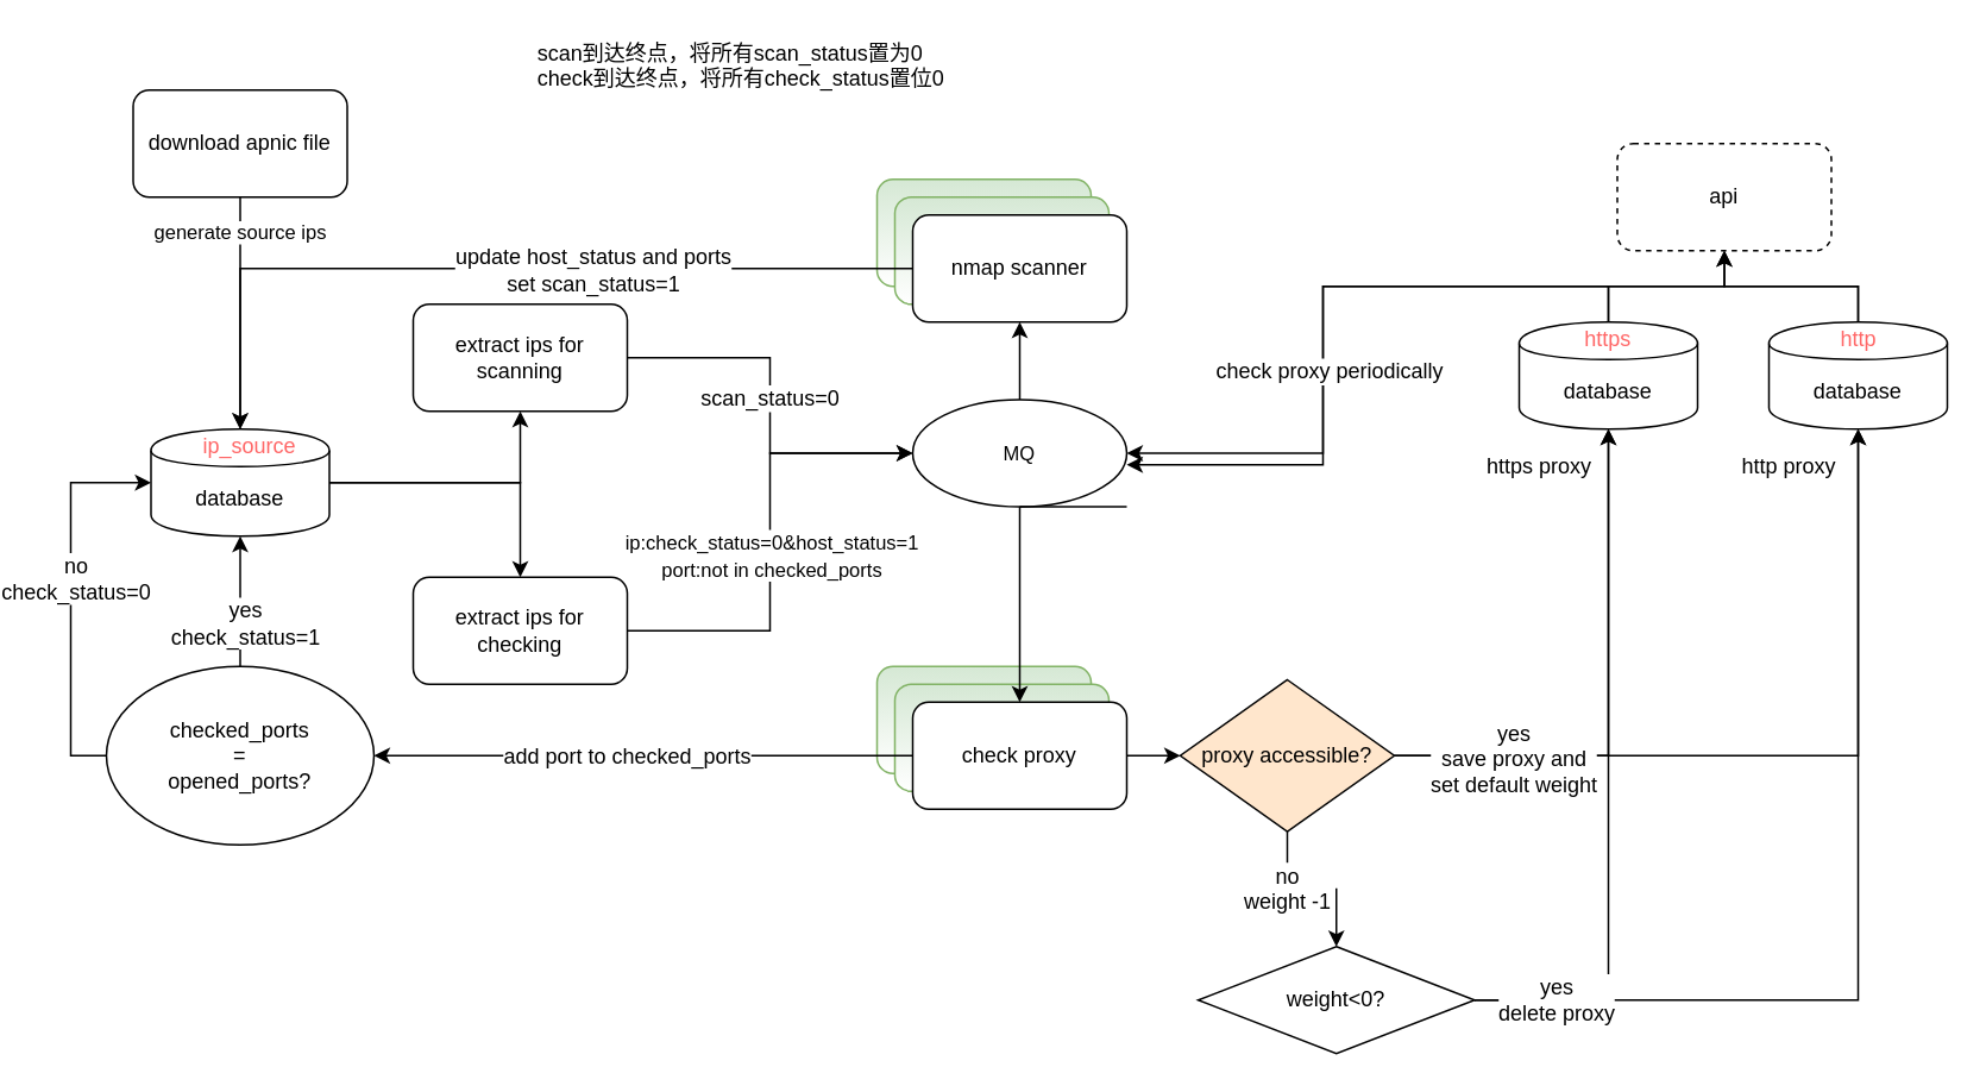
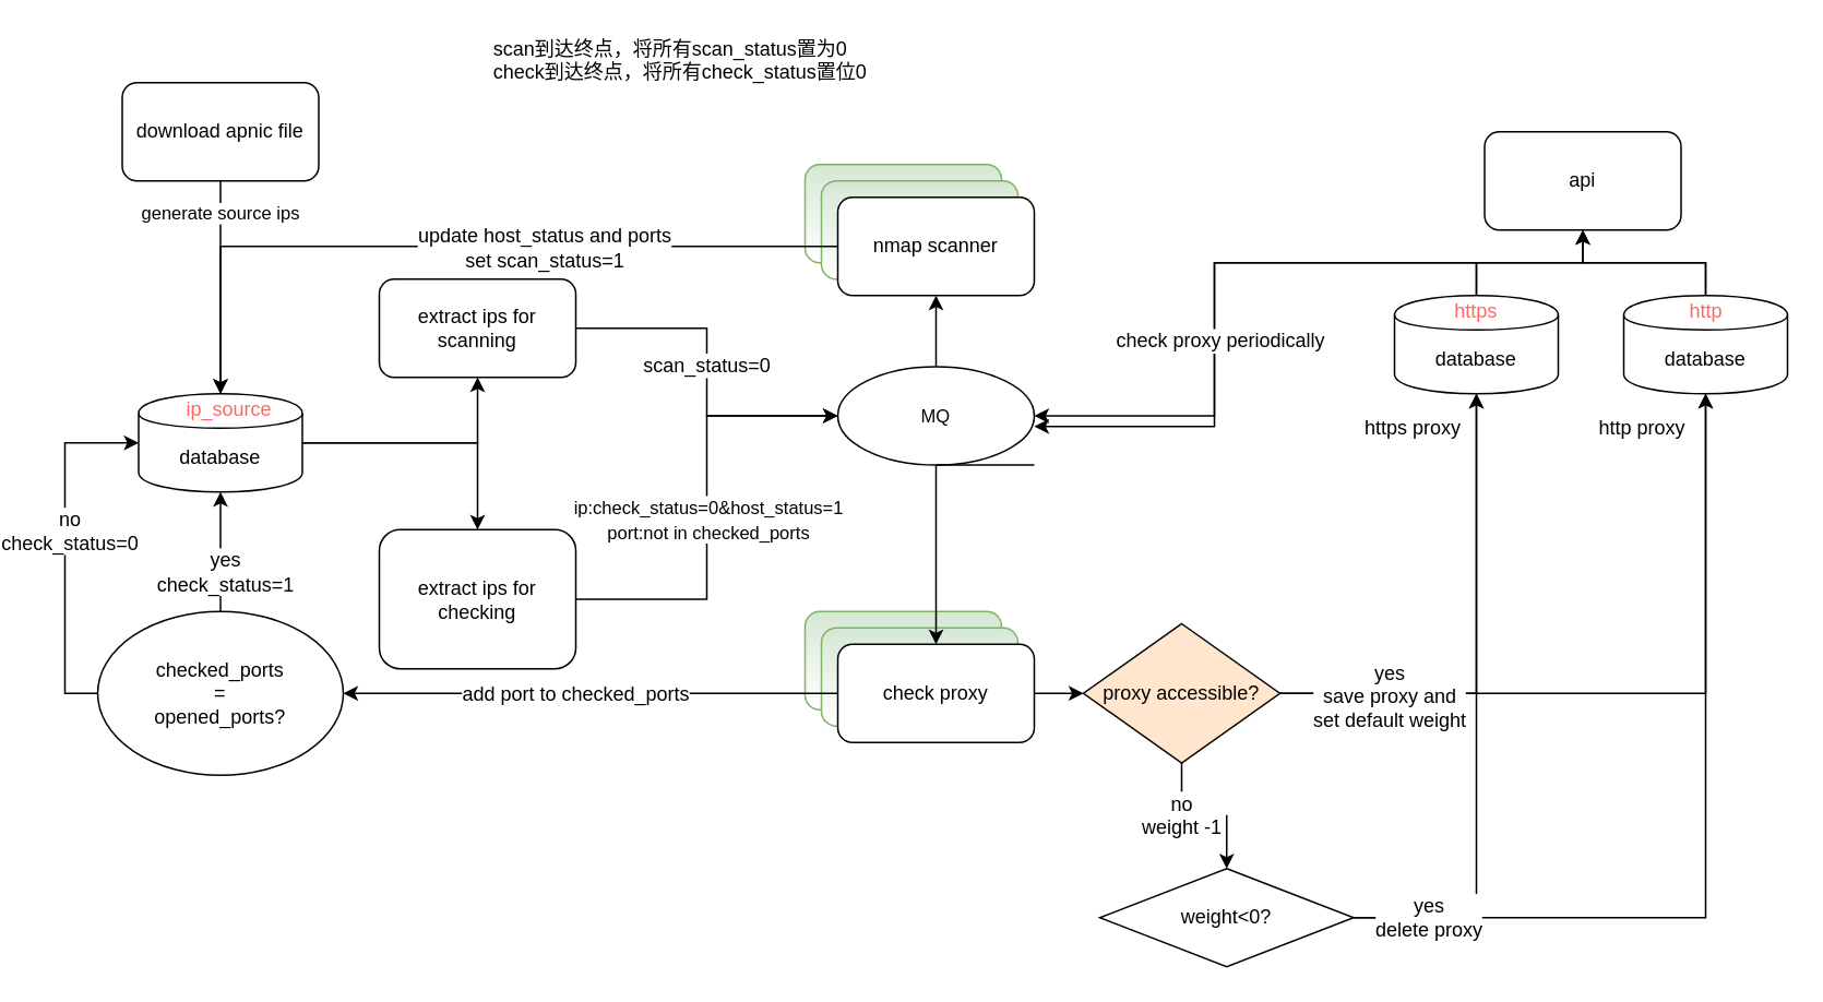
  <mxCell id="0" />
  <mxCell id="1" parent="0" />
  <mxCell id="2" style="edgeStyle=orthogonalEdgeStyle;rounded=0;orthogonalLoop=1;jettySize=auto;html=1;" parent="1" source="9" target="49" edge="1"><mxGeometry relative="1" as="geometry" /></mxCell>
  <mxCell id="3" value="http proxy" style="text;html=1;resizable=0;points=[];align=center;verticalAlign=middle;labelBackgroundColor=#ffffff;" parent="2" vertex="1" connectable="0"><mxGeometry x="0.536" relative="1" as="geometry"><mxPoint x="-40" y="-83" as="offset" /></mxGeometry></mxCell>
  <mxCell id="4" style="edgeStyle=orthogonalEdgeStyle;rounded=0;orthogonalLoop=1;jettySize=auto;html=1;" parent="1" source="9" target="52" edge="1"><mxGeometry relative="1" as="geometry" /></mxCell>
  <mxCell id="5" value="yes&lt;br&gt;save proxy and&lt;br&gt;set default weight" style="text;html=1;resizable=0;points=[];align=center;verticalAlign=middle;labelBackgroundColor=#ffffff;" parent="4" vertex="1" connectable="0"><mxGeometry x="-0.564" y="-1" relative="1" as="geometry"><mxPoint as="offset" /></mxGeometry></mxCell>
  <mxCell id="6" value="https proxy" style="text;html=1;resizable=0;points=[];align=center;verticalAlign=middle;labelBackgroundColor=#ffffff;" parent="4" vertex="1" connectable="0"><mxGeometry x="0.51" relative="1" as="geometry"><mxPoint x="-40" y="-54" as="offset" /></mxGeometry></mxCell>
  <mxCell id="7" style="edgeStyle=orthogonalEdgeStyle;rounded=0;orthogonalLoop=1;jettySize=auto;html=1;exitX=0.5;exitY=1;exitDx=0;exitDy=0;" parent="1" source="9" target="63" edge="1"><mxGeometry relative="1" as="geometry"><mxPoint x="682" y="520" as="targetPoint" /></mxGeometry></mxCell>
  <mxCell id="8" value="no&#10;weight -1" style="text;resizable=0;points=[];align=center;verticalAlign=middle;labelBackgroundColor=#ffffff;" parent="7" vertex="1" connectable="0"><mxGeometry x="-0.566" y="-2" relative="1" as="geometry"><mxPoint x="2" y="11" as="offset" /></mxGeometry></mxCell>
  <mxCell id="9" value="proxy&amp;nbsp;accessible?" style="rhombus;whiteSpace=wrap;html=1;fillColor=#ffe6cc;" parent="1" vertex="1"><mxGeometry x="622" y="380.5" width="120" height="85" as="geometry" /></mxCell>
  <mxCell id="10" value="generate source ips" style="edgeStyle=orthogonalEdgeStyle;rounded=0;orthogonalLoop=1;jettySize=auto;html=1;" parent="1" source="16" target="12" edge="1"><mxGeometry x="-0.692" relative="1" as="geometry"><mxPoint x="-143" y="240" as="sourcePoint" /><mxPoint x="-8" y="210" as="targetPoint" /><mxPoint as="offset" /></mxGeometry></mxCell>
  <mxCell id="11" value="" style="group" parent="1" vertex="1" connectable="0"><mxGeometry x="45" y="240" width="100" height="60" as="geometry" /></mxCell>
  <mxCell id="12" value="database" style="shape=cylinder;whiteSpace=wrap;html=1;boundedLbl=1;backgroundOutline=1;" parent="11" vertex="1"><mxGeometry width="100" height="60" as="geometry" /></mxCell>
  <mxCell id="13" value="ip_source" style="text;html=1;resizable=0;points=[];autosize=1;align=center;verticalAlign=top;spacingTop=-4;labelBackgroundColor=none;fontColor=#FF6666;fillColor=none;gradientColor=none;strokeColor=none;rounded=0;glass=0;comic=0;shadow=0;" parent="11" vertex="1"><mxGeometry x="20" width="70" height="20" as="geometry" /></mxCell>
  <mxCell id="14" style="edgeStyle=orthogonalEdgeStyle;rounded=0;orthogonalLoop=1;jettySize=auto;html=1;fontColor=#000000;" parent="1" source="15" target="36" edge="1"><mxGeometry relative="1" as="geometry" /></mxCell>
  <mxCell id="15" value="&lt;span style=&quot;font-size: 11px ; background-color: rgb(255 , 255 , 255)&quot;&gt;MQ&lt;/span&gt;" style="strokeWidth=1;html=1;shape=mxgraph.flowchart.sequential_data;whiteSpace=wrap;shadow=0;fontFamily=Helvetica;fontSize=12;fontColor=#000000;align=center;strokeColor=#000000;fontStyle=0;fillColor=#ffffff;gradientColor=none;" parent="1" vertex="1"><mxGeometry x="472" y="223.5" width="120" height="60" as="geometry" /></mxCell>
  <mxCell id="16" value="download apnic file" style="rounded=1;whiteSpace=wrap;html=1;shadow=0;glass=0;comic=0;labelBackgroundColor=none;strokeColor=#000000;fillColor=none;gradientColor=none;fontColor=#000000;align=center;" parent="1" vertex="1"><mxGeometry x="35" y="50" width="120" height="60" as="geometry" /></mxCell>
  <mxCell id="17" style="edgeStyle=orthogonalEdgeStyle;rounded=0;orthogonalLoop=1;jettySize=auto;html=1;fontColor=#000000;entryX=0;entryY=0.5;entryDx=0;entryDy=0;entryPerimeter=0;" parent="1" source="19" target="15" edge="1"><mxGeometry relative="1" as="geometry" /></mxCell>
  <mxCell id="18" value="scan_status=0" style="text;html=1;resizable=0;points=[];align=center;verticalAlign=middle;labelBackgroundColor=#ffffff;fontColor=#000000;" parent="17" vertex="1" connectable="0"><mxGeometry x="-0.525" y="3" relative="1" as="geometry"><mxPoint x="28" y="25" as="offset" /></mxGeometry></mxCell>
  <mxCell id="19" value="extract ips for scanning" style="rounded=1;whiteSpace=wrap;html=1;shadow=0;glass=0;comic=0;labelBackgroundColor=none;strokeColor=#000000;fillColor=none;gradientColor=none;fontColor=#000000;align=center;" parent="1" vertex="1"><mxGeometry x="192" y="170" width="120" height="60" as="geometry" /></mxCell>
  <mxCell id="20" style="edgeStyle=orthogonalEdgeStyle;rounded=0;orthogonalLoop=1;jettySize=auto;html=1;fontColor=#000000;" parent="1" source="12" target="23" edge="1"><mxGeometry relative="1" as="geometry"><mxPoint x="223.5" y="353" as="targetPoint" /></mxGeometry></mxCell>
  <mxCell id="21" style="edgeStyle=orthogonalEdgeStyle;rounded=0;orthogonalLoop=1;jettySize=auto;html=1;fontColor=#000000;entryX=0;entryY=0.5;entryDx=0;entryDy=0;entryPerimeter=0;" parent="1" source="23" target="15" edge="1"><mxGeometry relative="1" as="geometry" /></mxCell>
  <mxCell id="22" value="&lt;span style=&quot;font-size: 11px&quot;&gt;ip:check_status=0&amp;amp;&lt;/span&gt;&lt;span style=&quot;font-size: 11px&quot;&gt;host_status=1&lt;br&gt;port:not in checked_ports&lt;br&gt;&lt;/span&gt;" style="text;html=1;resizable=0;points=[];align=center;verticalAlign=middle;labelBackgroundColor=#ffffff;fontColor=#000000;" parent="21" vertex="1" connectable="0"><mxGeometry x="-0.15" relative="1" as="geometry"><mxPoint y="-13" as="offset" /></mxGeometry></mxCell>
- <mxCell id="23" value="extract ips for checking" style="rounded=1;whiteSpace=wrap;html=1;shadow=0;glass=0;comic=0;labelBackgroundColor=none;strokeColor=#000000;fillColor=none;gradientColor=none;fontColor=#000000;align=center;" parent="1" vertex="1"><mxGeometry x="192" y="323" width="120" height="60" as="geometry" /></mxCell>
+ <mxCell id="23" value="extract ips for checking" style="rounded=1;whiteSpace=wrap;html=1;shadow=0;glass=0;comic=0;labelBackgroundColor=none;strokeColor=#000000;fillColor=none;gradientColor=none;fontColor=#000000;align=center;" parent="1" vertex="1"><mxGeometry x="192" y="323" width="120" height="85" as="geometry" /></mxCell>
  <mxCell id="24" style="edgeStyle=orthogonalEdgeStyle;rounded=0;orthogonalLoop=1;jettySize=auto;html=1;fontColor=#000000;" parent="1" source="28" target="12" edge="1"><mxGeometry relative="1" as="geometry" /></mxCell>
  <mxCell id="25" value="yes&lt;br&gt;check_status=1" style="text;html=1;resizable=0;points=[];align=center;verticalAlign=middle;labelBackgroundColor=#ffffff;fontColor=#000000;" parent="24" vertex="1" connectable="0"><mxGeometry x="-0.302" y="-2" relative="1" as="geometry"><mxPoint as="offset" /></mxGeometry></mxCell>
  <mxCell id="26" style="edgeStyle=orthogonalEdgeStyle;rounded=0;orthogonalLoop=1;jettySize=auto;html=1;exitX=0;exitY=0.5;exitDx=0;exitDy=0;entryX=0;entryY=0.5;entryDx=0;entryDy=0;" parent="1" source="28" target="12" edge="1"><mxGeometry relative="1" as="geometry"><mxPoint x="2" y="292" as="targetPoint" /></mxGeometry></mxCell>
  <mxCell id="27" value="no&lt;br&gt;check_status=0" style="text;html=1;resizable=0;points=[];align=center;verticalAlign=middle;labelBackgroundColor=#ffffff;" parent="26" vertex="1" connectable="0"><mxGeometry x="-0.106" relative="1" as="geometry"><mxPoint x="2" y="-23" as="offset" /></mxGeometry></mxCell>
  <mxCell id="28" value="&lt;span style=&quot;background-color: rgb(255 , 255 , 255)&quot;&gt;checked_ports&lt;br&gt;=&lt;br&gt;opened_ports?&lt;/span&gt;" style="ellipse;whiteSpace=wrap;html=1;shadow=0;glass=0;comic=0;labelBackgroundColor=none;strokeColor=#000000;fillColor=none;gradientColor=none;fontColor=#000000;align=center;" parent="1" vertex="1"><mxGeometry x="20" y="373" width="150" height="100" as="geometry" /></mxCell>
  <mxCell id="29" style="edgeStyle=orthogonalEdgeStyle;rounded=0;orthogonalLoop=1;jettySize=auto;html=1;fontColor=#000000;" parent="1" source="44" target="9" edge="1"><mxGeometry relative="1" as="geometry"><mxPoint x="532" y="469.5" as="sourcePoint" /></mxGeometry></mxCell>
  <mxCell id="30" style="edgeStyle=orthogonalEdgeStyle;rounded=0;orthogonalLoop=1;jettySize=auto;html=1;fontColor=#000000;" parent="1" source="12" target="19" edge="1"><mxGeometry relative="1" as="geometry" /></mxCell>
  <mxCell id="31" value="" style="group" parent="1" vertex="1" connectable="0"><mxGeometry x="452" y="100" width="140" height="80" as="geometry" /></mxCell>
  <mxCell id="32" value="" style="group" parent="31" vertex="1" connectable="0"><mxGeometry width="140" height="80" as="geometry" /></mxCell>
  <mxCell id="33" value="" style="group" parent="32" vertex="1" connectable="0"><mxGeometry width="140" height="80" as="geometry" /></mxCell>
  <mxCell id="34" value="" style="rounded=1;whiteSpace=wrap;html=1;shadow=0;glass=0;comic=0;labelBackgroundColor=none;strokeColor=#82b366;fillColor=#d5e8d4;align=center;gradientColor=#ffffff;" parent="33" vertex="1"><mxGeometry width="120" height="60" as="geometry" /></mxCell>
  <mxCell id="35" value="" style="rounded=1;whiteSpace=wrap;html=1;shadow=0;glass=0;comic=0;labelBackgroundColor=none;strokeColor=#82b366;fillColor=#d5e8d4;align=center;gradientColor=#ffffff;" parent="33" vertex="1"><mxGeometry x="10" y="10" width="120" height="60" as="geometry" /></mxCell>
  <mxCell id="36" value="nmap scanner" style="rounded=1;whiteSpace=wrap;html=1;shadow=0;glass=0;comic=0;labelBackgroundColor=none;align=center;" parent="33" vertex="1"><mxGeometry x="20" y="20" width="120" height="60" as="geometry" /></mxCell>
  <mxCell id="37" style="edgeStyle=orthogonalEdgeStyle;rounded=0;orthogonalLoop=1;jettySize=auto;html=1;fontColor=#000000;" parent="1" source="36" target="12" edge="1"><mxGeometry relative="1" as="geometry"><mxPoint x="442" y="110" as="sourcePoint" /></mxGeometry></mxCell>
  <mxCell id="38" value="update host_status and ports&lt;br&gt;set scan_status=1" style="text;html=1;resizable=0;points=[];align=center;verticalAlign=middle;labelBackgroundColor=#ffffff;fontColor=#000000;" parent="37" vertex="1" connectable="0"><mxGeometry x="-0.231" relative="1" as="geometry"><mxPoint as="offset" /></mxGeometry></mxCell>
  <mxCell id="39" value="" style="group" parent="1" vertex="1" connectable="0"><mxGeometry x="452" y="373" width="140" height="80" as="geometry" /></mxCell>
  <mxCell id="40" value="" style="group" parent="39" vertex="1" connectable="0"><mxGeometry width="140" height="80" as="geometry" /></mxCell>
  <mxCell id="41" value="" style="group" parent="40" vertex="1" connectable="0"><mxGeometry width="140" height="80" as="geometry" /></mxCell>
  <mxCell id="42" value="" style="rounded=1;whiteSpace=wrap;html=1;shadow=0;glass=0;comic=0;labelBackgroundColor=none;strokeColor=#82b366;fillColor=#d5e8d4;align=center;gradientColor=#ffffff;" parent="41" vertex="1"><mxGeometry width="120" height="60" as="geometry" /></mxCell>
  <mxCell id="43" value="" style="rounded=1;whiteSpace=wrap;html=1;shadow=0;glass=0;comic=0;labelBackgroundColor=none;strokeColor=#82b366;fillColor=#d5e8d4;align=center;gradientColor=#ffffff;" parent="41" vertex="1"><mxGeometry x="10" y="10" width="120" height="60" as="geometry" /></mxCell>
  <mxCell id="44" value="check proxy" style="rounded=1;whiteSpace=wrap;html=1;shadow=0;glass=0;comic=0;labelBackgroundColor=none;align=center;" parent="41" vertex="1"><mxGeometry x="20" y="20" width="120" height="60" as="geometry" /></mxCell>
  <mxCell id="45" style="edgeStyle=orthogonalEdgeStyle;rounded=0;orthogonalLoop=1;jettySize=auto;html=1;fontColor=#000000;" parent="1" source="15" target="44" edge="1"><mxGeometry relative="1" as="geometry"><mxPoint x="532" y="340" as="targetPoint" /></mxGeometry></mxCell>
  <mxCell id="46" style="edgeStyle=orthogonalEdgeStyle;rounded=0;orthogonalLoop=1;jettySize=auto;html=1;fontColor=#000000;entryX=1;entryY=0.5;entryDx=0;entryDy=0;" parent="1" source="44" target="28" edge="1"><mxGeometry relative="1" as="geometry"><mxPoint x="392" y="472" as="sourcePoint" /></mxGeometry></mxCell>
  <mxCell id="47" value="add port to checked_ports" style="text;html=1;resizable=0;points=[];align=center;verticalAlign=middle;labelBackgroundColor=#ffffff;fontColor=#000000;" parent="46" vertex="1" connectable="0"><mxGeometry y="-2" relative="1" as="geometry"><mxPoint x="-10" y="2" as="offset" /></mxGeometry></mxCell>
  <mxCell id="48" value="" style="group" parent="1" vertex="1" connectable="0"><mxGeometry x="952" y="180" width="100" height="60" as="geometry" /></mxCell>
  <mxCell id="49" value="database" style="shape=cylinder;whiteSpace=wrap;html=1;boundedLbl=1;backgroundOutline=1;" parent="48" vertex="1"><mxGeometry width="100" height="60" as="geometry" /></mxCell>
  <mxCell id="50" value="http" style="text;html=1;resizable=0;points=[];autosize=1;align=center;verticalAlign=top;spacingTop=-4;labelBackgroundColor=none;fontColor=#FF6666;fillColor=none;gradientColor=none;strokeColor=none;rounded=0;glass=0;comic=0;shadow=0;" parent="48" vertex="1"><mxGeometry x="30" width="40" height="20" as="geometry" /></mxCell>
  <mxCell id="51" value="" style="group" parent="1" vertex="1" connectable="0"><mxGeometry x="812" y="180" width="100" height="60" as="geometry" /></mxCell>
  <mxCell id="52" value="database" style="shape=cylinder;whiteSpace=wrap;html=1;boundedLbl=1;backgroundOutline=1;" parent="51" vertex="1"><mxGeometry width="100" height="60" as="geometry" /></mxCell>
  <mxCell id="53" value="https" style="text;html=1;resizable=0;points=[];autosize=1;align=left;verticalAlign=top;spacingTop=-4;labelBackgroundColor=none;fontColor=#FF6666;fillColor=none;gradientColor=none;strokeColor=none;rounded=0;glass=0;comic=0;shadow=0;" parent="51" vertex="1"><mxGeometry x="35" width="40" height="20" as="geometry" /></mxCell>
- <mxCell id="54" value="api" style="rounded=1;whiteSpace=wrap;html=1;shadow=0;glass=0;comic=0;labelBackgroundColor=none;strokeColor=#000000;fillColor=none;gradientColor=none;fontColor=#000000;align=center;dashed=1;" parent="1" vertex="1"><mxGeometry x="867" y="80" width="120" height="60" as="geometry" /></mxCell>
+ <mxCell id="54" value="api" style="rounded=1;whiteSpace=wrap;html=1;shadow=0;glass=0;comic=0;labelBackgroundColor=none;strokeColor=#000000;fillColor=none;gradientColor=none;fontColor=#000000;align=center;" parent="1" vertex="1"><mxGeometry x="867" y="80" width="120" height="60" as="geometry" /></mxCell>
  <mxCell id="55" style="edgeStyle=orthogonalEdgeStyle;rounded=0;orthogonalLoop=1;jettySize=auto;html=1;exitX=0.5;exitY=0;exitDx=0;exitDy=0;" parent="1" source="52" target="15" edge="1"><mxGeometry relative="1" as="geometry" /></mxCell>
  <mxCell id="56" style="edgeStyle=orthogonalEdgeStyle;rounded=0;orthogonalLoop=1;jettySize=auto;html=1;exitX=0.5;exitY=0;exitDx=0;exitDy=0;" parent="1" source="49" target="15" edge="1"><mxGeometry relative="1" as="geometry"><Array as="points"><mxPoint x="1002" y="160" /><mxPoint x="702" y="160" /><mxPoint x="702" y="260" /></Array></mxGeometry></mxCell>
  <mxCell id="57" value="&amp;nbsp;check proxy&amp;nbsp;periodically" style="text;html=1;resizable=0;points=[];align=center;verticalAlign=middle;labelBackgroundColor=#ffffff;" parent="56" vertex="1" connectable="0"><mxGeometry x="0.385" y="1" relative="1" as="geometry"><mxPoint as="offset" /></mxGeometry></mxCell>
  <mxCell id="58" style="edgeStyle=orthogonalEdgeStyle;rounded=0;orthogonalLoop=1;jettySize=auto;html=1;" parent="1" source="49" target="54" edge="1"><mxGeometry relative="1" as="geometry" /></mxCell>
  <mxCell id="59" style="edgeStyle=orthogonalEdgeStyle;rounded=0;orthogonalLoop=1;jettySize=auto;html=1;" parent="1" source="52" target="54" edge="1"><mxGeometry relative="1" as="geometry" /></mxCell>
  <mxCell id="60" style="edgeStyle=orthogonalEdgeStyle;rounded=0;orthogonalLoop=1;jettySize=auto;html=1;entryX=0.5;entryY=1;entryDx=0;entryDy=0;" parent="1" source="63" target="52" edge="1"><mxGeometry relative="1" as="geometry"><mxPoint x="862" y="650" as="targetPoint" /></mxGeometry></mxCell>
  <mxCell id="61" style="edgeStyle=orthogonalEdgeStyle;rounded=0;orthogonalLoop=1;jettySize=auto;html=1;" parent="1" source="63" target="49" edge="1"><mxGeometry relative="1" as="geometry"><mxPoint x="1004" y="240" as="targetPoint" /></mxGeometry></mxCell>
  <mxCell id="62" value="yes&lt;br&gt;delete proxy" style="text;html=1;resizable=0;points=[];align=center;verticalAlign=middle;labelBackgroundColor=#ffffff;" parent="61" vertex="1" connectable="0"><mxGeometry x="-0.833" y="1" relative="1" as="geometry"><mxPoint as="offset" /></mxGeometry></mxCell>
  <mxCell id="63" value="weight&amp;lt;0?" style="rhombus;whiteSpace=wrap;html=1;fontFamily=Helvetica;fontSize=12;fontColor=#000000;align=center;strokeColor=#000000;fillColor=#ffffff;" parent="1" vertex="1"><mxGeometry x="632" y="530" width="155" height="60" as="geometry" /></mxCell>
  <mxCell id="64" value="scan到达终点，将所有scan_status置为0&lt;br&gt;check到达终点，将所有check_status置位0" style="text;html=1;resizable=0;points=[];autosize=1;align=left;verticalAlign=top;spacingTop=-4;" vertex="1" parent="1"><mxGeometry x="260" y="20" width="240" height="30" as="geometry" /></mxCell>
